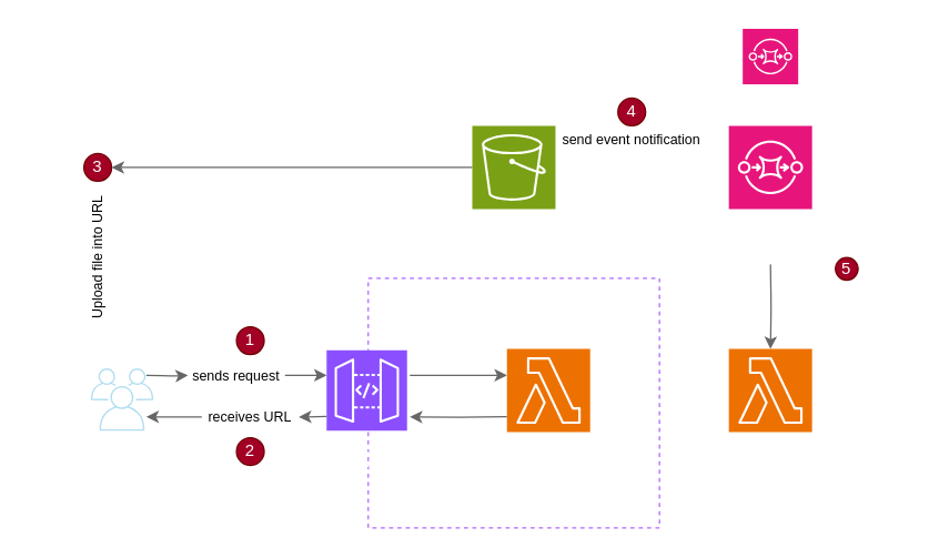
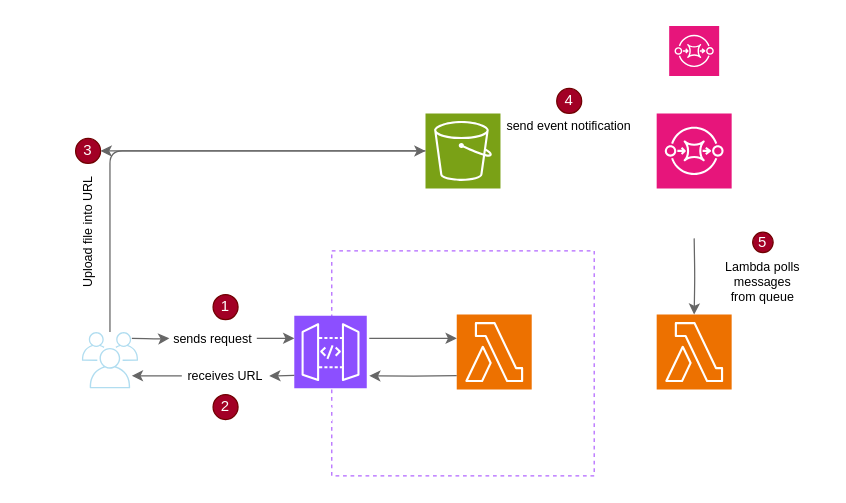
  <mxCell id="0" />
  <mxCell id="1" parent="0" />
  <mxCell id="2" value="" style="rounded=0;whiteSpace=wrap;html=1;strokeColor=#B266FF;dashed=1;" parent="1" vertex="1"><mxGeometry x="265" y="200" width="210" height="180" as="geometry" /></mxCell>
  <mxCell id="3" value="api gateway -&amp;nbsp;&lt;br style=&quot;font-size: 11px;&quot;&gt;handle traffic" style="sketch=0;points=[[0,0,0],[0.25,0,0],[0.5,0,0],[0.75,0,0],[1,0,0],[0,1,0],[0.25,1,0],[0.5,1,0],[0.75,1,0],[1,1,0],[0,0.25,0],[0,0.5,0],[0,0.75,0],[1,0.25,0],[1,0.5,0],[1,0.75,0]];outlineConnect=0;fontColor=#FFFFFF;fillColor=#8C4FFF;strokeColor=#ffffff;dashed=0;verticalLabelPosition=bottom;verticalAlign=top;align=center;html=1;fontSize=11;fontStyle=0;aspect=fixed;shape=mxgraph.aws4.resourceIcon;resIcon=mxgraph.aws4.api_gateway;" parent="1" vertex="1"><mxGeometry x="235" y="252" width="58" height="58" as="geometry" /></mxCell>
  <mxCell id="4" style="edgeStyle=orthogonalEdgeStyle;rounded=1;orthogonalLoop=1;jettySize=auto;html=1;curved=0;strokeColor=#666666;" parent="1" source="14" edge="1"><mxGeometry relative="1" as="geometry"><mxPoint x="105" y="270" as="sourcePoint" /><mxPoint x="235" y="270" as="targetPoint" /><Array as="points" /></mxGeometry></mxCell>
  <mxCell id="5" value="lambda - creates&lt;br style=&quot;font-size: 11px;&quot;&gt;presigned POST URLs" style="sketch=0;points=[[0,0,0],[0.25,0,0],[0.5,0,0],[0.75,0,0],[1,0,0],[0,1,0],[0.25,1,0],[0.5,1,0],[0.75,1,0],[1,1,0],[0,0.25,0],[0,0.5,0],[0,0.75,0],[1,0.25,0],[1,0.5,0],[1,0.75,0]];outlineConnect=0;fontColor=#FFFFFF;fillColor=#ED7100;strokeColor=#ffffff;dashed=0;verticalLabelPosition=bottom;verticalAlign=top;align=center;html=1;fontSize=11;fontStyle=0;aspect=fixed;shape=mxgraph.aws4.resourceIcon;resIcon=mxgraph.aws4.lambda;fontFamily=Helvetica;" parent="1" vertex="1"><mxGeometry x="365" y="251" width="60" height="60" as="geometry" /></mxCell>
  <mxCell id="6" value="lambda - validates uploaded file&lt;br style=&quot;font-size: 11px;&quot;&gt;NOTE: We will focus on&lt;br&gt;this process!" style="sketch=0;points=[[0,0,0],[0.25,0,0],[0.5,0,0],[0.75,0,0],[1,0,0],[0,1,0],[0.25,1,0],[0.5,1,0],[0.75,1,0],[1,1,0],[0,0.25,0],[0,0.5,0],[0,0.75,0],[1,0.25,0],[1,0.5,0],[1,0.75,0]];outlineConnect=0;fontColor=#FFFFFF;fillColor=#ED7100;strokeColor=#ffffff;dashed=0;verticalLabelPosition=bottom;verticalAlign=top;align=center;html=1;fontSize=11;fontStyle=0;aspect=fixed;shape=mxgraph.aws4.resourceIcon;resIcon=mxgraph.aws4.lambda;fontFamily=Helvetica;" parent="1" vertex="1"><mxGeometry x="525" y="251" width="60" height="60" as="geometry" /></mxCell>
  <mxCell id="7" value="bucket - stores files" style="sketch=0;points=[[0,0,0],[0.25,0,0],[0.5,0,0],[0.75,0,0],[1,0,0],[0,1,0],[0.25,1,0],[0.5,1,0],[0.75,1,0],[1,1,0],[0,0.25,0],[0,0.5,0],[0,0.75,0],[1,0.25,0],[1,0.5,0],[1,0.75,0]];outlineConnect=0;fontColor=#FFFFFF;fillColor=#7AA116;strokeColor=#ffffff;dashed=0;verticalLabelPosition=bottom;verticalAlign=top;align=center;html=1;fontSize=11;fontStyle=0;aspect=fixed;shape=mxgraph.aws4.resourceIcon;resIcon=mxgraph.aws4.s3;fontFamily=Helvetica;" parent="1" vertex="1"><mxGeometry x="340" width="60" height="60" as="geometry" y="90" /></mxCell>
  <mxCell id="8" style="edgeStyle=orthogonalEdgeStyle;rounded=1;orthogonalLoop=1;jettySize=auto;html=1;entryX=0;entryY=0.5;entryDx=0;entryDy=0;entryPerimeter=0;curved=0;strokeColor=#666666;" parent="1" edge="1"><mxGeometry relative="1" as="geometry"><mxPoint x="295" y="270" as="sourcePoint" /><mxPoint x="365" y="270" as="targetPoint" /></mxGeometry></mxCell>
  <mxCell id="9" style="edgeStyle=orthogonalEdgeStyle;rounded=0;orthogonalLoop=1;jettySize=auto;html=1;strokeColor=#666666;" parent="1" edge="1"><mxGeometry relative="1" as="geometry"><mxPoint x="365" y="299.76" as="sourcePoint" /><mxPoint x="295" y="300" as="targetPoint" /></mxGeometry></mxCell>
  <mxCell id="10" style="edgeStyle=orthogonalEdgeStyle;rounded=0;orthogonalLoop=1;jettySize=auto;html=1;strokeColor=#666666;" parent="1" source="12" edge="1"><mxGeometry relative="1" as="geometry"><mxPoint x="235" y="299.63" as="sourcePoint" /><mxPoint x="105" y="300" as="targetPoint" /></mxGeometry></mxCell>
  <mxCell id="11" value="" style="edgeStyle=orthogonalEdgeStyle;rounded=0;orthogonalLoop=1;jettySize=auto;html=1;strokeColor=#666666;" parent="1" target="12" edge="1"><mxGeometry relative="1" as="geometry"><mxPoint x="235" y="299.63" as="sourcePoint" /><mxPoint x="105" y="300" as="targetPoint" /></mxGeometry></mxCell>
  <mxCell id="12" value="receives URL" style="text;html=1;strokeColor=none;fillColor=none;align=center;verticalAlign=middle;whiteSpace=wrap;rounded=0;fontSize=10;" parent="1" vertex="1"><mxGeometry x="145" y="285" width="70" height="30" as="geometry" /></mxCell>
  <mxCell id="13" value="" style="edgeStyle=orthogonalEdgeStyle;rounded=1;orthogonalLoop=1;jettySize=auto;html=1;curved=0;strokeColor=#666666;" parent="1" target="14" edge="1"><mxGeometry relative="1" as="geometry"><mxPoint x="105" y="270" as="sourcePoint" /><mxPoint x="235" y="270" as="targetPoint" /><Array as="points" /></mxGeometry></mxCell>
  <mxCell id="14" value="sends request" style="text;html=1;strokeColor=none;fillColor=none;align=center;verticalAlign=middle;whiteSpace=wrap;rounded=0;fontSize=10;" parent="1" vertex="1"><mxGeometry x="135" y="255" width="70" height="30" as="geometry" /></mxCell>
  <mxCell id="15" value="1" style="ellipse;whiteSpace=wrap;html=1;aspect=fixed;fillColor=#a20025;fontColor=#ffffff;strokeColor=#6F0000;" parent="1" vertex="1"><mxGeometry x="170" y="235" width="20" height="20" as="geometry" /></mxCell>
  <mxCell id="16" value="2" style="ellipse;whiteSpace=wrap;html=1;aspect=fixed;fillColor=#a20025;fontColor=#ffffff;strokeColor=#6F0000;" parent="1" vertex="1"><mxGeometry x="170" y="315" width="20" height="20" as="geometry" /></mxCell>
  <mxCell id="17" value="3" style="ellipse;whiteSpace=wrap;html=1;aspect=fixed;fillColor=#a20025;fontColor=#ffffff;strokeColor=#6F0000;" parent="1" vertex="1"><mxGeometry x="60" y="110" width="20" height="20" as="geometry" /></mxCell>
  <mxCell id="18" value="Upload file into URL" style="text;html=1;strokeColor=none;fillColor=none;align=center;verticalAlign=middle;whiteSpace=wrap;rounded=0;fontSize=10;rotation=270;" parent="1" vertex="1"><mxGeometry x="20" y="170" width="100" height="30" as="geometry" /></mxCell>
  <mxCell id="19" value="&lt;font color=&quot;#ffffff&quot; style=&quot;font-size: 11px;&quot;&gt;users&amp;nbsp;want a presigned&lt;br style=&quot;font-size: 11px;&quot;&gt;URL to upload huge files...&lt;/font&gt;" style="sketch=0;outlineConnect=0;strokeColor=#10739e;fillColor=#b1ddf0;dashed=0;verticalLabelPosition=bottom;verticalAlign=top;align=center;html=1;fontSize=11;fontStyle=0;aspect=fixed;shape=mxgraph.aws4.illustration_users;pointerEvents=1" parent="1" vertex="1"><mxGeometry x="65" y="265" width="45" height="45" as="geometry" /></mxCell>
+ <mxCell id="20" style="edgeStyle=orthogonalEdgeStyle;rounded=1;orthogonalLoop=1;jettySize=auto;html=1;entryX=0;entryY=0.5;entryDx=0;entryDy=0;entryPerimeter=0;curved=0;strokeColor=#666666;" parent="1" source="19" target="7" edge="1"><mxGeometry relative="1" as="geometry"><Array as="points"><mxPoint x="87" y="120" /></Array></mxGeometry></mxCell>
  <mxCell id="21" value="" style="group" parent="1" vertex="1" connectable="0"><mxGeometry x="565" y="185" width="90" height="50" as="geometry" /></mxCell>
+ <mxCell id="22" value="Lambda polls &lt;br&gt;messages&lt;br&gt;from queue" style="text;html=1;strokeColor=none;fillColor=none;align=center;verticalAlign=middle;whiteSpace=wrap;rounded=0;fontSize=10;" parent="21" vertex="1"><mxGeometry y="30" width="90" height="20" as="geometry" /></mxCell>
  <mxCell id="23" value="5" style="ellipse;whiteSpace=wrap;html=1;aspect=fixed;fillColor=#a20025;fontColor=#ffffff;strokeColor=#6F0000;" parent="21" vertex="1"><mxGeometry x="36.818" width="16.364" height="16.364" as="geometry" /></mxCell>
  <mxCell id="24" style="edgeStyle=orthogonalEdgeStyle;rounded=1;orthogonalLoop=1;jettySize=auto;html=1;curved=0;strokeColor=#666666;" parent="1" source="7" target="17" edge="1"><mxGeometry relative="1" as="geometry" /></mxCell>
  <mxCell id="25" value="" style="group" parent="1" vertex="1" connectable="0"><mxGeometry x="400" y="70" width="110" height="40" as="geometry" /></mxCell>
  <mxCell id="26" value="send event notification" style="text;html=1;strokeColor=none;fillColor=none;align=center;verticalAlign=middle;whiteSpace=wrap;rounded=0;fontSize=10;" parent="25" vertex="1"><mxGeometry y="20" width="110" height="20" as="geometry" /></mxCell>
  <mxCell id="27" value="4" style="ellipse;whiteSpace=wrap;html=1;aspect=fixed;fillColor=#a20025;fontColor=#ffffff;strokeColor=#6F0000;" parent="25" vertex="1"><mxGeometry x="45" width="20" height="20" as="geometry" /></mxCell>
  <mxCell id="28" value="" style="group" vertex="1" connectable="0" parent="1"><mxGeometry x="525" y="20" width="60" height="130" as="geometry" /></mxCell>
  <mxCell id="29" value="queue - handle&lt;br&gt;messages" style="sketch=0;points=[[0,0,0],[0.25,0,0],[0.5,0,0],[0.75,0,0],[1,0,0],[0,1,0],[0.25,1,0],[0.5,1,0],[0.75,1,0],[1,1,0],[0,0.25,0],[0,0.5,0],[0,0.75,0],[1,0.25,0],[1,0.5,0],[1,0.75,0]];outlineConnect=0;fontColor=#FFFFFF;fillColor=#E7157B;strokeColor=#ffffff;dashed=0;verticalLabelPosition=bottom;verticalAlign=top;align=center;html=1;fontSize=11;fontStyle=0;aspect=fixed;shape=mxgraph.aws4.resourceIcon;resIcon=mxgraph.aws4.sqs;" parent="28" vertex="1"><mxGeometry y="70" width="60" height="60" as="geometry" /></mxCell>
  <mxCell id="30" value="dlq" style="sketch=0;points=[[0,0,0],[0.25,0,0],[0.5,0,0],[0.75,0,0],[1,0,0],[0,1,0],[0.25,1,0],[0.5,1,0],[0.75,1,0],[1,1,0],[0,0.25,0],[0,0.5,0],[0,0.75,0],[1,0.25,0],[1,0.5,0],[1,0.75,0]];outlineConnect=0;fontColor=#FFFFFF;fillColor=#E7157B;strokeColor=#ffffff;dashed=0;verticalLabelPosition=bottom;verticalAlign=top;align=center;html=1;fontSize=11;fontStyle=0;aspect=fixed;shape=mxgraph.aws4.resourceIcon;resIcon=mxgraph.aws4.sqs;" parent="28" vertex="1"><mxGeometry x="10" width="40" height="40" as="geometry" /></mxCell>
  <mxCell id="31" style="edgeStyle=orthogonalEdgeStyle;rounded=1;orthogonalLoop=1;jettySize=auto;html=1;entryX=0.5;entryY=0;entryDx=0;entryDy=0;entryPerimeter=0;curved=0;strokeColor=#666666;" edge="1" parent="1" target="6"><mxGeometry relative="1" as="geometry"><mxPoint x="555" y="190" as="sourcePoint" /></mxGeometry></mxCell>
